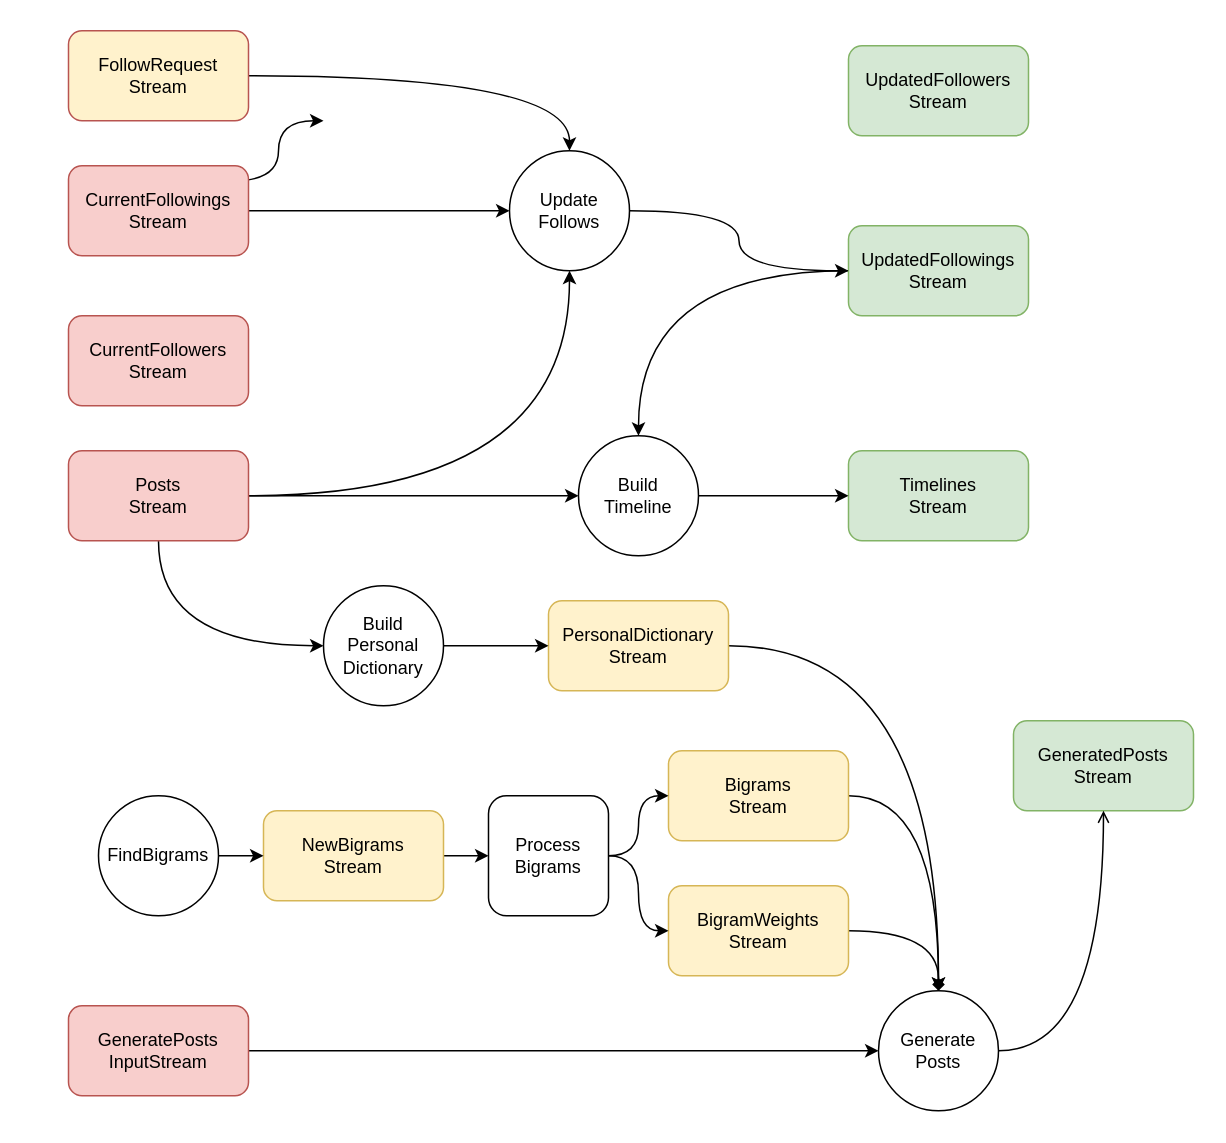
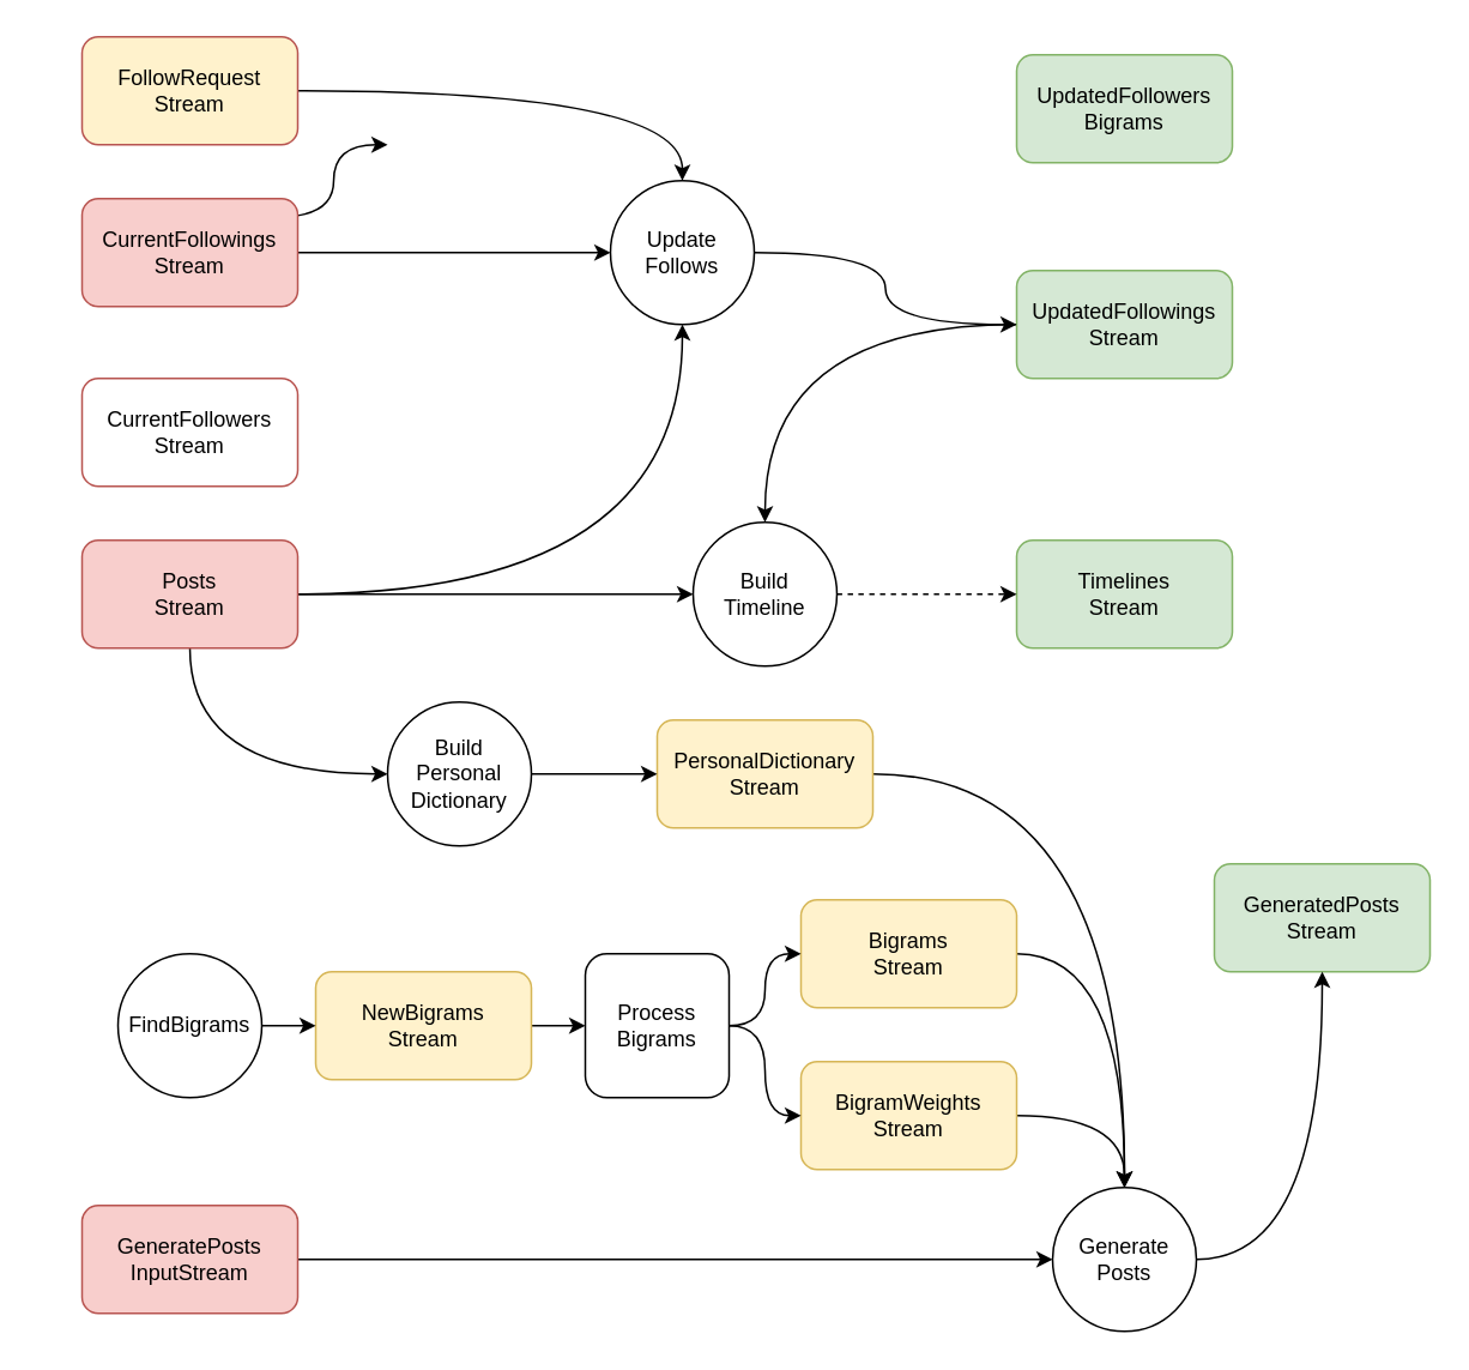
  <mxCell id="0" />
  <mxCell id="1" parent="0" />
  <mxCell id="2" style="edgeStyle=orthogonalEdgeStyle;rounded=0;orthogonalLoop=1;jettySize=auto;html=1;" edge="1" parent="1"><mxGeometry relative="1" as="geometry"><mxPoint x="20" y="20" as="sourcePoint" /></mxGeometry></mxCell>
  <mxCell id="3" style="edgeStyle=orthogonalEdgeStyle;rounded=0;orthogonalLoop=1;jettySize=auto;html=1;curved=1;" edge="1" parent="1"><mxGeometry relative="1" as="geometry"><mxPoint x="155" y="120" as="sourcePoint" /></mxGeometry></mxCell>
  <mxCell id="4" style="edgeStyle=orthogonalEdgeStyle;rounded=0;orthogonalLoop=1;jettySize=auto;html=1;entryX=0;entryY=0.5;entryDx=0;entryDy=0;curved=1;" edge="1" parent="1"><mxGeometry relative="1" as="geometry"><mxPoint x="155" y="120" as="sourcePoint" /></mxGeometry></mxCell>
  <mxCell id="5" style="edgeStyle=orthogonalEdgeStyle;rounded=0;orthogonalLoop=1;jettySize=auto;html=1;curved=1;" edge="1" parent="1"><mxGeometry relative="1" as="geometry"><mxPoint x="155" y="120" as="sourcePoint" /><mxPoint x="215" y="80" as="targetPoint" /><Array as="points"><mxPoint x="185" y="120" /><mxPoint x="185" y="80" /></Array></mxGeometry></mxCell>
  <mxCell id="6" style="edgeStyle=orthogonalEdgeStyle;curved=1;rounded=0;orthogonalLoop=1;jettySize=auto;html=1;" edge="1" parent="1" source="7" target="20"><mxGeometry relative="1" as="geometry" /></mxCell>
  <mxCell id="7" value="&lt;div&gt;FollowRequest&lt;/div&gt;&lt;div&gt;Stream&lt;br&gt;&lt;/div&gt;" style="rounded=1;whiteSpace=wrap;html=1;fillColor=#fff2cc;strokeColor=#b85450;" vertex="1" parent="1"><mxGeometry x="45" y="20" width="120" height="60" as="geometry" /></mxCell>
  <mxCell id="8" style="edgeStyle=orthogonalEdgeStyle;curved=1;rounded=0;orthogonalLoop=1;jettySize=auto;html=1;" edge="1" parent="1" source="9" target="20"><mxGeometry relative="1" as="geometry" /></mxCell>
  <mxCell id="9" value="&lt;div&gt;CurrentFollowings&lt;/div&gt;&lt;div&gt;Stream&lt;br&gt;&lt;/div&gt;" style="rounded=1;whiteSpace=wrap;html=1;fillColor=#f8cecc;strokeColor=#b85450;" vertex="1" parent="1"><mxGeometry x="45" y="110" width="120" height="60" as="geometry" /></mxCell>
- <mxCell id="10" value="&lt;div&gt;CurrentFollowers&lt;/div&gt;&lt;div&gt;Stream&lt;br&gt;&lt;/div&gt;" style="rounded=1;whiteSpace=wrap;html=1;fillColor=#f8cecc;strokeColor=#b85450;" vertex="1" parent="1"><mxGeometry x="45" y="210" width="120" height="60" as="geometry" /></mxCell>
+ <mxCell id="10" value="&lt;div&gt;CurrentFollowers&lt;/div&gt;&lt;div&gt;Stream&lt;br&gt;&lt;/div&gt;" style="rounded=1;whiteSpace=wrap;html=1;fillColor=#ffffff;strokeColor=#b85450;" vertex="1" parent="1"><mxGeometry x="45" y="210" width="120" height="60" as="geometry" /></mxCell>
  <mxCell id="11" style="edgeStyle=orthogonalEdgeStyle;curved=1;rounded=0;orthogonalLoop=1;jettySize=auto;html=1;" edge="1" parent="1" source="14" target="22"><mxGeometry relative="1" as="geometry" /></mxCell>
  <mxCell id="12" style="edgeStyle=orthogonalEdgeStyle;curved=1;rounded=0;orthogonalLoop=1;jettySize=auto;html=1;" edge="1" parent="1" source="14" target="20"><mxGeometry relative="1" as="geometry" /></mxCell>
  <mxCell id="13" style="edgeStyle=orthogonalEdgeStyle;curved=1;rounded=0;orthogonalLoop=1;jettySize=auto;html=1;" edge="1" parent="1" source="14" target="32"><mxGeometry relative="1" as="geometry"><Array as="points"><mxPoint x="105" y="430" /></Array></mxGeometry></mxCell>
  <mxCell id="14" value="&lt;div&gt;Posts&lt;/div&gt;&lt;div&gt;Stream&lt;br&gt;&lt;/div&gt;" style="rounded=1;whiteSpace=wrap;html=1;fillColor=#f8cecc;strokeColor=#b85450;" vertex="1" parent="1"><mxGeometry x="45" y="300" width="120" height="60" as="geometry" /></mxCell>
  <mxCell id="15" style="edgeStyle=orthogonalEdgeStyle;curved=1;rounded=0;orthogonalLoop=1;jettySize=auto;html=1;" edge="1" parent="1" source="16" target="22"><mxGeometry relative="1" as="geometry" /></mxCell>
  <mxCell id="16" value="&lt;div&gt;UpdatedFollowings&lt;/div&gt;&lt;div&gt;Stream&lt;br&gt;&lt;/div&gt;" style="rounded=1;whiteSpace=wrap;html=1;fillColor=#d5e8d4;strokeColor=#82b366;" vertex="1" parent="1"><mxGeometry x="565" y="150" width="120" height="60" as="geometry" /></mxCell>
- <mxCell id="17" value="&lt;div&gt;UpdatedFollowers&lt;/div&gt;&lt;div&gt;Stream&lt;br&gt;&lt;/div&gt;" style="rounded=1;whiteSpace=wrap;html=1;fillColor=#d5e8d4;strokeColor=#82b366;" vertex="1" parent="1"><mxGeometry x="565" y="30" width="120" height="60" as="geometry" /></mxCell>
+ <mxCell id="17" value="&lt;div&gt;UpdatedFollowers&lt;/div&gt;&lt;div&gt;Bigrams&lt;br&gt;&lt;/div&gt;" style="rounded=1;whiteSpace=wrap;html=1;fillColor=#d5e8d4;strokeColor=#82b366;" vertex="1" parent="1"><mxGeometry x="565" y="30" width="120" height="60" as="geometry" /></mxCell>
  <mxCell id="18" value="&lt;div&gt;Timelines&lt;/div&gt;&lt;div&gt;Stream&lt;/div&gt;" style="rounded=1;whiteSpace=wrap;html=1;fillColor=#d5e8d4;strokeColor=#82b366;" vertex="1" parent="1"><mxGeometry x="565" y="300" width="120" height="60" as="geometry" /></mxCell>
  <mxCell id="19" style="edgeStyle=orthogonalEdgeStyle;curved=1;rounded=0;orthogonalLoop=1;jettySize=auto;html=1;" edge="1" parent="1" source="20" target="16"><mxGeometry relative="1" as="geometry" /></mxCell>
  <mxCell id="20" value="&lt;div&gt;Update&lt;/div&gt;&lt;div&gt;Follows&lt;br&gt;&lt;/div&gt;" style="ellipse;whiteSpace=wrap;html=1;aspect=fixed;" vertex="1" parent="1"><mxGeometry x="339" y="100" width="80" height="80" as="geometry" /></mxCell>
- <mxCell id="21" style="edgeStyle=orthogonalEdgeStyle;curved=1;rounded=0;orthogonalLoop=1;jettySize=auto;html=1;" edge="1" parent="1" source="22" target="18"><mxGeometry relative="1" as="geometry" /></mxCell>
+ <mxCell id="21" style="edgeStyle=orthogonalEdgeStyle;curved=1;rounded=0;orthogonalLoop=1;jettySize=auto;html=1;dashed=1;" edge="1" parent="1" source="22" target="18"><mxGeometry relative="1" as="geometry" /></mxCell>
  <mxCell id="22" value="&lt;div&gt;Build&lt;/div&gt;&lt;div&gt;Timeline&lt;br&gt;&lt;/div&gt;" style="ellipse;whiteSpace=wrap;html=1;aspect=fixed;" vertex="1" parent="1"><mxGeometry x="385" y="290" width="80" height="80" as="geometry" /></mxCell>
  <mxCell id="23" style="edgeStyle=orthogonalEdgeStyle;curved=1;rounded=0;orthogonalLoop=1;jettySize=auto;html=1;" edge="1" parent="1" source="24" target="37"><mxGeometry relative="1" as="geometry" /></mxCell>
  <mxCell id="24" value="&lt;div&gt;NewBigrams&lt;/div&gt;&lt;div&gt;Stream&lt;br&gt;&lt;/div&gt;" style="rounded=1;whiteSpace=wrap;html=1;fillColor=#fff2cc;strokeColor=#d6b656;" vertex="1" parent="1"><mxGeometry x="175" y="540" width="120" height="60" as="geometry" /></mxCell>
  <mxCell id="25" style="edgeStyle=orthogonalEdgeStyle;curved=1;rounded=0;orthogonalLoop=1;jettySize=auto;html=1;" edge="1" parent="1" source="26" target="40"><mxGeometry relative="1" as="geometry" /></mxCell>
  <mxCell id="26" value="&lt;div&gt;Bigrams&lt;/div&gt;&lt;div&gt;Stream&lt;br&gt;&lt;/div&gt;" style="rounded=1;whiteSpace=wrap;html=1;fillColor=#fff2cc;strokeColor=#d6b656;" vertex="1" parent="1"><mxGeometry x="445" y="500" width="120" height="60" as="geometry" /></mxCell>
- <mxCell id="27" style="edgeStyle=orthogonalEdgeStyle;curved=1;rounded=0;orthogonalLoop=1;jettySize=auto;html=1;endArrow=diamond;" edge="1" parent="1" source="28" target="40"><mxGeometry relative="1" as="geometry" /></mxCell>
+ <mxCell id="27" style="edgeStyle=orthogonalEdgeStyle;curved=1;rounded=0;orthogonalLoop=1;jettySize=auto;html=1;" edge="1" parent="1" source="28" target="40"><mxGeometry relative="1" as="geometry" /></mxCell>
  <mxCell id="28" value="&lt;div&gt;BigramWeights&lt;/div&gt;&lt;div&gt;Stream&lt;br&gt;&lt;/div&gt;" style="rounded=1;whiteSpace=wrap;html=1;fillColor=#fff2cc;strokeColor=#d6b656;" vertex="1" parent="1"><mxGeometry x="445" y="590" width="120" height="60" as="geometry" /></mxCell>
  <mxCell id="29" style="edgeStyle=orthogonalEdgeStyle;curved=1;rounded=0;orthogonalLoop=1;jettySize=auto;html=1;" edge="1" parent="1" source="30" target="40"><mxGeometry relative="1" as="geometry" /></mxCell>
  <mxCell id="30" value="&lt;div&gt;PersonalDictionary&lt;/div&gt;&lt;div&gt;Stream&lt;br&gt;&lt;/div&gt;" style="rounded=1;whiteSpace=wrap;html=1;fillColor=#fff2cc;strokeColor=#d6b656;" vertex="1" parent="1"><mxGeometry x="365" y="400" width="120" height="60" as="geometry" /></mxCell>
  <mxCell id="31" style="edgeStyle=orthogonalEdgeStyle;curved=1;rounded=0;orthogonalLoop=1;jettySize=auto;html=1;" edge="1" parent="1" source="32" target="30"><mxGeometry relative="1" as="geometry" /></mxCell>
  <mxCell id="32" value="&lt;div&gt;Build&lt;/div&gt;&lt;div&gt;Personal&lt;/div&gt;&lt;div&gt;Dictionary&lt;br&gt;&lt;/div&gt;" style="ellipse;whiteSpace=wrap;html=1;aspect=fixed;" vertex="1" parent="1"><mxGeometry x="215" y="390" width="80" height="80" as="geometry" /></mxCell>
  <mxCell id="33" style="edgeStyle=orthogonalEdgeStyle;curved=1;rounded=0;orthogonalLoop=1;jettySize=auto;html=1;" edge="1" parent="1" source="34" target="24"><mxGeometry relative="1" as="geometry" /></mxCell>
  <mxCell id="34" value="FindBigrams" style="ellipse;whiteSpace=wrap;html=1;aspect=fixed;" vertex="1" parent="1"><mxGeometry x="65" y="530" width="80" height="80" as="geometry" /></mxCell>
  <mxCell id="35" style="edgeStyle=orthogonalEdgeStyle;curved=1;rounded=0;orthogonalLoop=1;jettySize=auto;html=1;" edge="1" parent="1" source="37" target="26"><mxGeometry relative="1" as="geometry" /></mxCell>
  <mxCell id="36" style="edgeStyle=orthogonalEdgeStyle;curved=1;rounded=0;orthogonalLoop=1;jettySize=auto;html=1;" edge="1" parent="1" source="37" target="28"><mxGeometry relative="1" as="geometry" /></mxCell>
  <mxCell id="37" value="&lt;div&gt;Process&lt;/div&gt;&lt;div&gt;Bigrams&lt;br&gt;&lt;/div&gt;" style="whiteSpace=wrap;html=1;aspect=fixed;rounded=1;" vertex="1" parent="1"><mxGeometry x="325" y="530" width="80" height="80" as="geometry" /></mxCell>
  <mxCell id="38" value="&lt;div&gt;GeneratedPosts&lt;/div&gt;&lt;div&gt;Stream&lt;br&gt;&lt;/div&gt;" style="rounded=1;whiteSpace=wrap;html=1;fillColor=#d5e8d4;strokeColor=#82b366;" vertex="1" parent="1"><mxGeometry x="675" y="480" width="120" height="60" as="geometry" /></mxCell>
- <mxCell id="39" style="edgeStyle=orthogonalEdgeStyle;curved=1;rounded=0;orthogonalLoop=1;jettySize=auto;html=1;endArrow=open;" edge="1" parent="1" source="40" target="38"><mxGeometry relative="1" as="geometry" /></mxCell>
+ <mxCell id="39" style="edgeStyle=orthogonalEdgeStyle;curved=1;rounded=0;orthogonalLoop=1;jettySize=auto;html=1;" edge="1" parent="1" source="40" target="38"><mxGeometry relative="1" as="geometry" /></mxCell>
  <mxCell id="40" value="&lt;div&gt;Generate&lt;/div&gt;&lt;div&gt;Posts&lt;br&gt;&lt;/div&gt;" style="ellipse;whiteSpace=wrap;html=1;aspect=fixed;" vertex="1" parent="1"><mxGeometry x="585" y="660" width="80" height="80" as="geometry" /></mxCell>
  <mxCell id="41" style="edgeStyle=orthogonalEdgeStyle;curved=1;rounded=0;orthogonalLoop=1;jettySize=auto;html=1;" edge="1" parent="1" source="42" target="40"><mxGeometry relative="1" as="geometry" /></mxCell>
  <mxCell id="42" value="&lt;div&gt;GeneratePosts&lt;/div&gt;&lt;div&gt;InputStream&lt;br&gt;&lt;/div&gt;" style="rounded=1;whiteSpace=wrap;html=1;fillColor=#f8cecc;strokeColor=#b85450;" vertex="1" parent="1"><mxGeometry x="45" y="670" width="120" height="60" as="geometry" /></mxCell>
